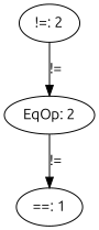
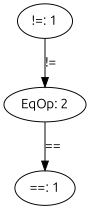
  digraph {
    fontname=Ubuntu
    node [fontname=Ubuntu]
    edge [fontname=Ubuntu]
    n1 [label="EqOp: 2"]
    n2 [label="==: 1"]
-   n3 [label="!=: 2"]
-   n1 -> n2 [label="!="]
+   n3 [label="!=: 1"]
+   n1 -> n2 [label="=="]
    n3 -> n1 [label="!="]
  }
